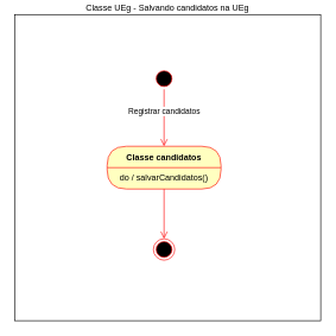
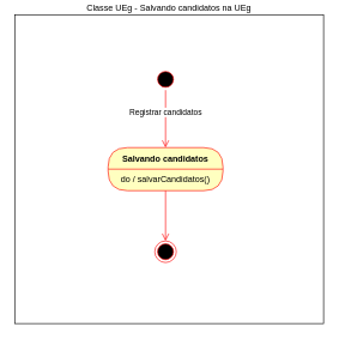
  <mxCell id="0" />
  <mxCell id="1" parent="0" />
  <mxCell id="2" value="" style="ellipse;html=1;shape=startState;fillColor=#000000;strokeColor=#ff0000;" parent="1" vertex="1"><mxGeometry x="215" y="95" width="30" height="30" as="geometry" /></mxCell>
  <mxCell id="3" value="Registrar candidatos" style="edgeStyle=orthogonalEdgeStyle;html=1;verticalAlign=bottom;endArrow=open;endSize=8;strokeColor=#ff0000;rounded=0;entryX=0.5;entryY=0;entryDx=0;entryDy=0;" parent="1" source="2" target="4" edge="1"><mxGeometry relative="1" as="geometry"><mxPoint x="230" y="185" as="targetPoint" /></mxGeometry></mxCell>
- <mxCell id="4" value="Classe candidatos" style="swimlane;fontStyle=1;align=center;verticalAlign=middle;childLayout=stackLayout;horizontal=1;startSize=30;horizontalStack=0;resizeParent=0;resizeLast=1;container=0;fontColor=#000000;collapsible=0;rounded=1;arcSize=30;strokeColor=#ff0000;fillColor=#ffffc0;swimlaneFillColor=#ffffc0;dropTarget=0;" parent="1" vertex="1"><mxGeometry x="150" y="205" width="160" height="60" as="geometry" /></mxCell>
+ <mxCell id="4" value="Salvando candidatos" style="swimlane;fontStyle=1;align=center;verticalAlign=middle;childLayout=stackLayout;horizontal=1;startSize=30;horizontalStack=0;resizeParent=0;resizeLast=1;container=0;fontColor=#000000;collapsible=0;rounded=1;arcSize=30;strokeColor=#ff0000;fillColor=#ffffc0;swimlaneFillColor=#ffffc0;dropTarget=0;" parent="1" vertex="1"><mxGeometry x="150" y="205" width="160" height="60" as="geometry" /></mxCell>
  <mxCell id="5" value="do / salvarCandidatos()" style="text;html=1;strokeColor=none;fillColor=none;align=center;verticalAlign=middle;spacingLeft=4;spacingRight=4;whiteSpace=wrap;overflow=hidden;rotatable=0;fontColor=#000000;" parent="4" vertex="1"><mxGeometry y="30" width="160" height="30" as="geometry" /></mxCell>
  <mxCell id="6" value="" style="edgeStyle=orthogonalEdgeStyle;html=1;verticalAlign=bottom;endArrow=open;endSize=8;strokeColor=#ff0000;rounded=0;entryX=0.5;entryY=0;entryDx=0;entryDy=0;" parent="1" source="4" target="7" edge="1"><mxGeometry relative="1" as="geometry"><mxPoint x="230" y="305" as="targetPoint" /></mxGeometry></mxCell>
  <mxCell id="7" value="" style="ellipse;html=1;shape=endState;fillColor=#000000;strokeColor=#ff0000;" parent="1" vertex="1"><mxGeometry x="215" y="335" width="30" height="30" as="geometry" /></mxCell>
  <mxCell id="8" value="Classe UEg - Salvando candidatos na UEg" style="rounded=0;whiteSpace=wrap;html=1;fillColor=none;verticalAlign=bottom;labelPosition=center;verticalLabelPosition=top;align=center;" parent="1" vertex="1"><mxGeometry x="20" y="20" width="430" height="430" as="geometry" /></mxCell>
